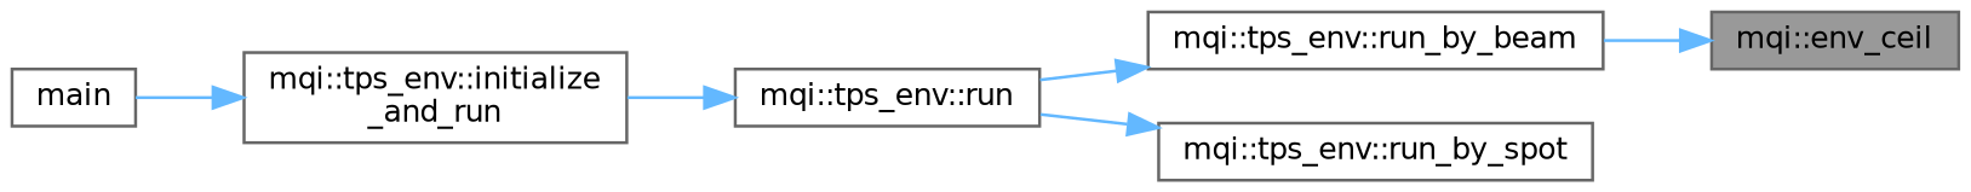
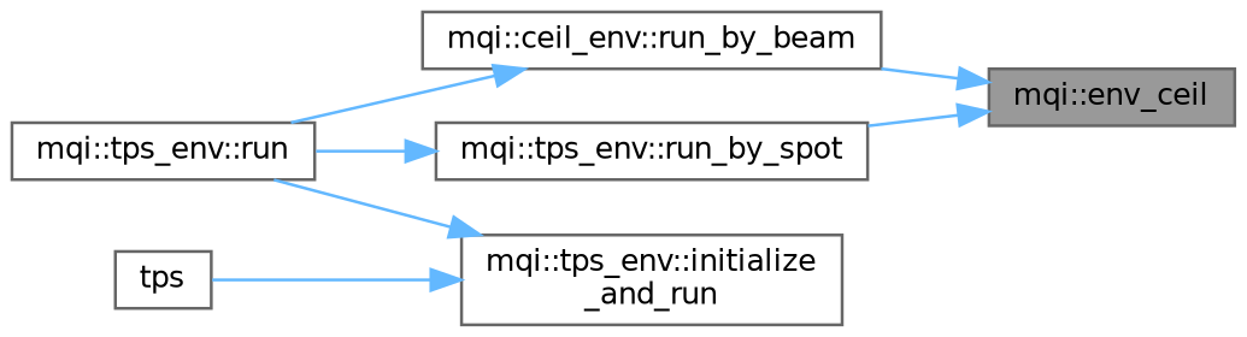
  digraph {
    rankdir=RL
    node [color=grey40 fillcolor=white fontname=Helvetica fontsize=10 shape=box style=filled]
    edge [color=steelblue1 dir=back fontname=Helvetica fontsize=10 labelfontname=Helvetica labelfontsize=10 style=solid]
    n1 [color=gray40 fillcolor=grey60 fontcolor=black height=0.2 label="mqi::env_ceil" width=0.4]
-   n2 [height=0.2 label="mqi::tps_env::run_by_beam" width=0.4]
+   n2 [height=0.2 label="mqi::ceil_env::run_by_beam" width=0.4]
    n3 [height=0.2 label="mqi::tps_env::run_by_spot" width=0.4]
    n4 [height=0.2 label="mqi::tps_env::run" width=0.4]
    n5 [height=0.2 label="mqi::tps_env::initialize\l_and_run" width=0.4]
-   n6 [height=0.2 label=main width=0.4]
+   n6 [height=0.2 label=tps width=0.4]
    n1 -> n2
+   n1 -> n3
    n2 -> n4
    n3 -> n4
-   n4 -> n5
+   n5 -> n4
    n5 -> n6
  }
